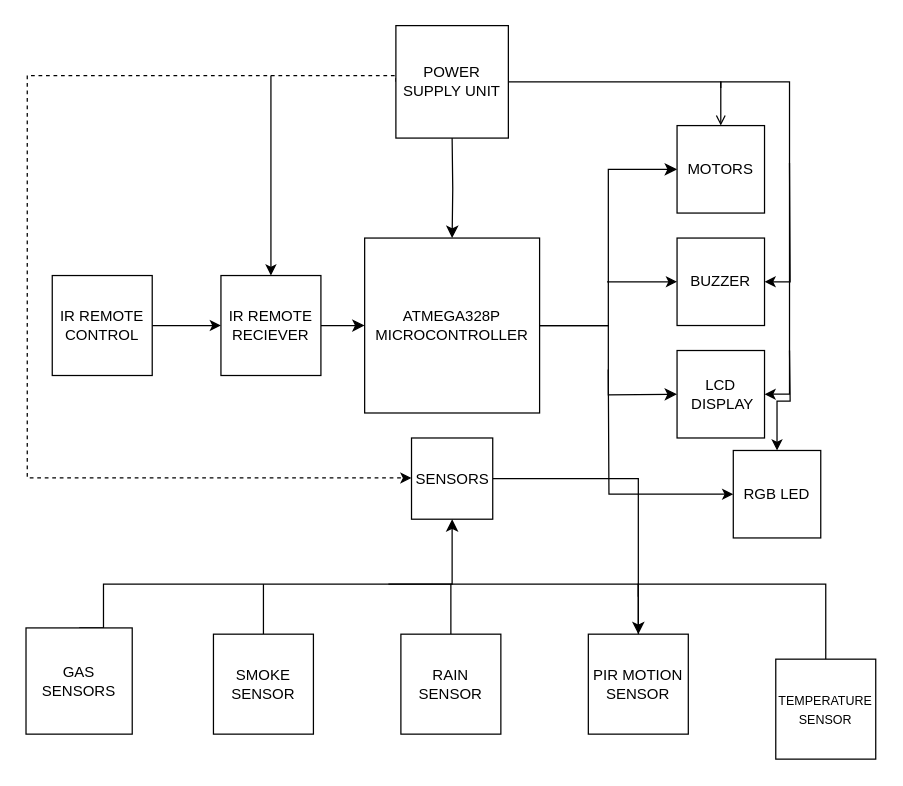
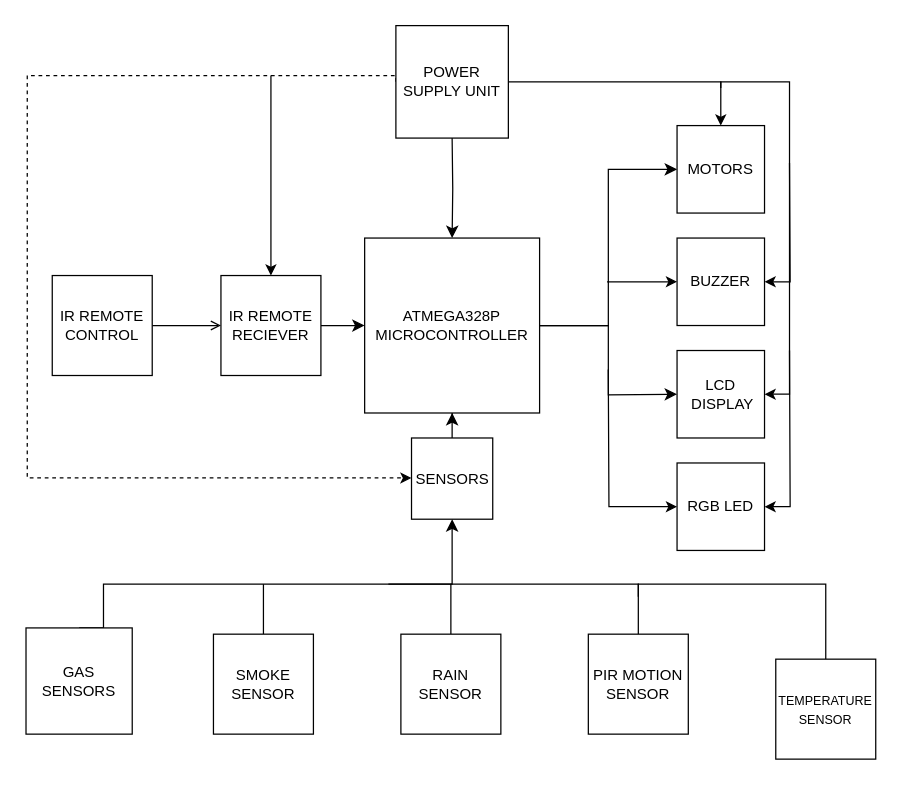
  <mxCell id="0" />
  <mxCell id="1" parent="0" />
  <mxCell id="2" style="edgeStyle=orthogonalEdgeStyle;rounded=0;orthogonalLoop=1;jettySize=auto;html=1;exitX=1;exitY=0.5;exitDx=0;exitDy=0;entryX=0;entryY=0.5;entryDx=0;entryDy=0;endSize=7;" parent="1" source="4" target="8" edge="1"><mxGeometry relative="1" as="geometry" /></mxCell>
  <mxCell id="3" style="edgeStyle=orthogonalEdgeStyle;rounded=0;orthogonalLoop=1;jettySize=auto;html=1;exitX=1;exitY=0.5;exitDx=0;exitDy=0;entryX=0;entryY=0.5;entryDx=0;entryDy=0;endSize=7;" parent="1" source="4" edge="1"><mxGeometry relative="1" as="geometry"><mxPoint x="541" y="315" as="targetPoint" /></mxGeometry></mxCell>
  <mxCell id="4" value="ATMEGA328P&lt;br&gt;MICROCONTROLLER" style="whiteSpace=wrap;html=1;aspect=fixed;" parent="1" vertex="1"><mxGeometry x="291" y="190" width="140" height="140" as="geometry" /></mxCell>
  <mxCell id="5" style="edgeStyle=orthogonalEdgeStyle;rounded=0;orthogonalLoop=1;jettySize=auto;html=1;entryX=0;entryY=0.5;entryDx=0;entryDy=0;endSize=7;startArrow=none;" parent="1" target="4" edge="1" source="32"><mxGeometry relative="1" as="geometry"><mxPoint x="191" y="260" as="sourcePoint" /></mxGeometry></mxCell>
- <mxCell id="6" style="edgeStyle=orthogonalEdgeStyle;rounded=0;orthogonalLoop=1;jettySize=auto;html=1;endSize=7;" parent="1" source="7" target="16" edge="1"><mxGeometry relative="1" as="geometry" /></mxCell>
+ <mxCell id="6" style="edgeStyle=orthogonalEdgeStyle;rounded=0;orthogonalLoop=1;jettySize=auto;html=1;endSize=7;" parent="1" source="7" target="4" edge="1"><mxGeometry relative="1" as="geometry" /></mxCell>
  <mxCell id="7" value="SENSORS&lt;br&gt;" style="whiteSpace=wrap;html=1;aspect=fixed;" parent="1" vertex="1"><mxGeometry x="328.5" y="350" width="65" height="65" as="geometry" /></mxCell>
  <mxCell id="8" value="MOTORS" style="whiteSpace=wrap;html=1;aspect=fixed;" parent="1" vertex="1"><mxGeometry x="541" y="100" width="70" height="70" as="geometry" /></mxCell>
  <mxCell id="9" style="edgeStyle=orthogonalEdgeStyle;rounded=0;orthogonalLoop=1;jettySize=auto;html=1;exitX=1;exitY=0.5;exitDx=0;exitDy=0;endArrow=none;endFill=0;startArrow=classic;startFill=1;" parent="1" edge="1"><mxGeometry relative="1" as="geometry"><mxPoint x="576" y="70" as="targetPoint" /><mxPoint x="611" y="315" as="sourcePoint" /><Array as="points"><mxPoint x="631" y="315" /><mxPoint x="631" y="65" /><mxPoint x="576" y="65" /></Array></mxGeometry></mxCell>
  <mxCell id="10" value="LCD&lt;br&gt;&amp;nbsp;DISPLAY" style="whiteSpace=wrap;html=1;aspect=fixed;" parent="1" vertex="1"><mxGeometry x="541" y="280" width="70" height="70" as="geometry" /></mxCell>
  <mxCell id="11" style="edgeStyle=orthogonalEdgeStyle;rounded=0;orthogonalLoop=1;jettySize=auto;html=1;exitX=0.5;exitY=0;exitDx=0;exitDy=0;fontSize=10;endSize=7;entryX=0.5;entryY=1;entryDx=0;entryDy=0;" parent="1" source="12" target="7" edge="1"><mxGeometry relative="1" as="geometry"><mxPoint x="361" y="337" as="targetPoint" /><Array as="points"><mxPoint x="82" y="467" /><mxPoint x="361" y="467" /></Array></mxGeometry></mxCell>
  <mxCell id="12" value="GAS SENSORS&lt;br&gt;" style="whiteSpace=wrap;html=1;aspect=fixed;" parent="1" vertex="1"><mxGeometry x="20" y="502" width="85" height="85" as="geometry" /></mxCell>
  <mxCell id="13" style="edgeStyle=orthogonalEdgeStyle;rounded=0;orthogonalLoop=1;jettySize=auto;html=1;exitX=0.5;exitY=0;exitDx=0;exitDy=0;fontSize=10;endArrow=none;endFill=0;endSize=20;" parent="1" source="14" edge="1"><mxGeometry relative="1" as="geometry"><mxPoint x="310" y="467" as="targetPoint" /><Array as="points"><mxPoint x="360" y="467" /></Array></mxGeometry></mxCell>
  <mxCell id="14" value="RAIN SENSOR" style="whiteSpace=wrap;html=1;aspect=fixed;" parent="1" vertex="1"><mxGeometry x="320" y="507" width="80" height="80" as="geometry" /></mxCell>
  <mxCell id="15" style="edgeStyle=orthogonalEdgeStyle;rounded=0;orthogonalLoop=1;jettySize=auto;html=1;exitX=0.5;exitY=0;exitDx=0;exitDy=0;fontSize=10;endArrow=none;endFill=0;endSize=20;" parent="1" source="16" edge="1"><mxGeometry relative="1" as="geometry"><mxPoint x="360" y="467" as="targetPoint" /><Array as="points"><mxPoint x="510" y="467" /></Array></mxGeometry></mxCell>
  <mxCell id="16" value="PIR MOTION&lt;br&gt;SENSOR" style="whiteSpace=wrap;html=1;aspect=fixed;" parent="1" vertex="1"><mxGeometry x="470" y="507" width="80" height="80" as="geometry" /></mxCell>
  <mxCell id="17" style="edgeStyle=orthogonalEdgeStyle;rounded=0;orthogonalLoop=1;jettySize=auto;html=1;exitX=0.5;exitY=0;exitDx=0;exitDy=0;fontSize=10;endArrow=none;endFill=0;endSize=20;" parent="1" source="18" edge="1"><mxGeometry relative="1" as="geometry"><mxPoint x="510" y="477" as="targetPoint" /><Array as="points"><mxPoint x="660" y="467" /><mxPoint x="510" y="467" /></Array></mxGeometry></mxCell>
  <mxCell id="18" value="&lt;font style=&quot;font-size: 10px;&quot;&gt;TEMPERATURE SENSOR&lt;/font&gt;" style="whiteSpace=wrap;html=1;aspect=fixed;" parent="1" vertex="1"><mxGeometry x="620" y="527" width="80" height="80" as="geometry" /></mxCell>
  <mxCell id="19" style="edgeStyle=orthogonalEdgeStyle;rounded=0;orthogonalLoop=1;jettySize=auto;html=1;exitX=0.5;exitY=0;exitDx=0;exitDy=0;fontSize=10;endSize=20;endArrow=none;endFill=0;" parent="1" source="20" edge="1"><mxGeometry relative="1" as="geometry"><mxPoint x="210" y="467" as="targetPoint" /></mxGeometry></mxCell>
  <mxCell id="20" value="SMOKE SENSOR" style="whiteSpace=wrap;html=1;aspect=fixed;" parent="1" vertex="1"><mxGeometry x="170" y="507" width="80" height="80" as="geometry" /></mxCell>
  <mxCell id="21" style="edgeStyle=orthogonalEdgeStyle;rounded=0;orthogonalLoop=1;jettySize=auto;html=1;exitX=0.5;exitY=1;exitDx=0;exitDy=0;entryX=0.5;entryY=0;entryDx=0;entryDy=0;fontSize=10;endArrow=classic;endFill=1;endSize=7;" parent="1" target="4" edge="1"><mxGeometry relative="1" as="geometry"><mxPoint x="361" y="110" as="sourcePoint" /></mxGeometry></mxCell>
- <mxCell id="22" style="edgeStyle=orthogonalEdgeStyle;rounded=0;orthogonalLoop=1;jettySize=auto;html=1;entryX=0.5;entryY=0;entryDx=0;entryDy=0;endArrow=open;" parent="1" source="24" target="8" edge="1"><mxGeometry relative="1" as="geometry" /></mxCell>
+ <mxCell id="22" style="edgeStyle=orthogonalEdgeStyle;rounded=0;orthogonalLoop=1;jettySize=auto;html=1;entryX=0.5;entryY=0;entryDx=0;entryDy=0;" parent="1" source="24" target="8" edge="1"><mxGeometry relative="1" as="geometry" /></mxCell>
  <mxCell id="23" style="edgeStyle=orthogonalEdgeStyle;rounded=0;orthogonalLoop=1;jettySize=auto;html=1;exitX=0;exitY=0.5;exitDx=0;exitDy=0;startArrow=none;startFill=0;endArrow=classic;endFill=1;dashed=1;" parent="1" source="24" target="7" edge="1"><mxGeometry relative="1" as="geometry"><Array as="points"><mxPoint x="316" y="60" /><mxPoint x="21" y="60" /><mxPoint x="21" y="382" /></Array></mxGeometry></mxCell>
  <mxCell id="24" value="POWER &lt;br&gt;SUPPLY UNIT" style="whiteSpace=wrap;html=1;aspect=fixed;" parent="1" vertex="1"><mxGeometry x="316" y="20" width="90" height="90" as="geometry" /></mxCell>
  <mxCell id="25" style="edgeStyle=orthogonalEdgeStyle;rounded=0;orthogonalLoop=1;jettySize=auto;html=1;exitX=0;exitY=0.5;exitDx=0;exitDy=0;endArrow=none;endFill=0;startArrow=classic;startFill=1;" edge="1" parent="1" source="27"><mxGeometry relative="1" as="geometry"><mxPoint x="485" y="225" as="targetPoint" /><Array as="points"><mxPoint x="491" y="225" /></Array></mxGeometry></mxCell>
  <mxCell id="26" style="edgeStyle=orthogonalEdgeStyle;rounded=0;orthogonalLoop=1;jettySize=auto;html=1;startArrow=classic;startFill=1;endArrow=none;endFill=0;" edge="1" parent="1" source="27"><mxGeometry relative="1" as="geometry"><mxPoint x="631" y="130" as="targetPoint" /></mxGeometry></mxCell>
  <mxCell id="27" value="BUZZER" style="whiteSpace=wrap;html=1;aspect=fixed;" vertex="1" parent="1"><mxGeometry x="541" y="190" width="70" height="70" as="geometry" /></mxCell>
  <mxCell id="28" style="edgeStyle=orthogonalEdgeStyle;rounded=0;orthogonalLoop=1;jettySize=auto;html=1;startArrow=classic;startFill=1;endArrow=none;endFill=0;" edge="1" parent="1" source="30"><mxGeometry relative="1" as="geometry"><mxPoint x="485.952" y="295.238" as="targetPoint" /></mxGeometry></mxCell>
  <mxCell id="29" style="edgeStyle=orthogonalEdgeStyle;rounded=0;orthogonalLoop=1;jettySize=auto;html=1;startArrow=classic;startFill=1;endArrow=none;endFill=0;" edge="1" parent="1" source="30"><mxGeometry relative="1" as="geometry"><mxPoint x="631" y="280" as="targetPoint" /></mxGeometry></mxCell>
- <mxCell id="30" value="RGB LED" style="whiteSpace=wrap;html=1;aspect=fixed;" vertex="1" parent="1"><mxGeometry x="586" y="360" width="70" height="70" as="geometry" /></mxCell>
+ <mxCell id="30" value="RGB LED" style="whiteSpace=wrap;html=1;aspect=fixed;" vertex="1" parent="1"><mxGeometry x="541" y="370" width="70" height="70" as="geometry" /></mxCell>
  <mxCell id="31" style="edgeStyle=orthogonalEdgeStyle;rounded=0;orthogonalLoop=1;jettySize=auto;html=1;startArrow=classic;startFill=1;endArrow=none;endFill=0;" edge="1" parent="1" source="32"><mxGeometry relative="1" as="geometry"><mxPoint x="216" y="60" as="targetPoint" /></mxGeometry></mxCell>
  <mxCell id="32" value="IR REMOTE &lt;br&gt;RECIEVER" style="whiteSpace=wrap;html=1;aspect=fixed;" parent="1" vertex="1"><mxGeometry x="176" y="220" width="80" height="80" as="geometry" /></mxCell>
- <mxCell id="33" style="edgeStyle=orthogonalEdgeStyle;rounded=0;orthogonalLoop=1;jettySize=auto;html=1;entryX=0;entryY=0.5;entryDx=0;entryDy=0;startArrow=none;startFill=0;endArrow=classic;endFill=1;" edge="1" parent="1" source="34" target="32"><mxGeometry relative="1" as="geometry" /></mxCell>
+ <mxCell id="33" style="edgeStyle=orthogonalEdgeStyle;rounded=0;orthogonalLoop=1;jettySize=auto;html=1;entryX=0;entryY=0.5;entryDx=0;entryDy=0;startArrow=none;startFill=0;endArrow=open;endFill=1;" edge="1" parent="1" source="34" target="32"><mxGeometry relative="1" as="geometry" /></mxCell>
  <mxCell id="34" value="IR REMOTE &lt;br&gt;CONTROL" style="whiteSpace=wrap;html=1;aspect=fixed;" vertex="1" parent="1"><mxGeometry x="41" y="220" width="80" height="80" as="geometry" /></mxCell>
